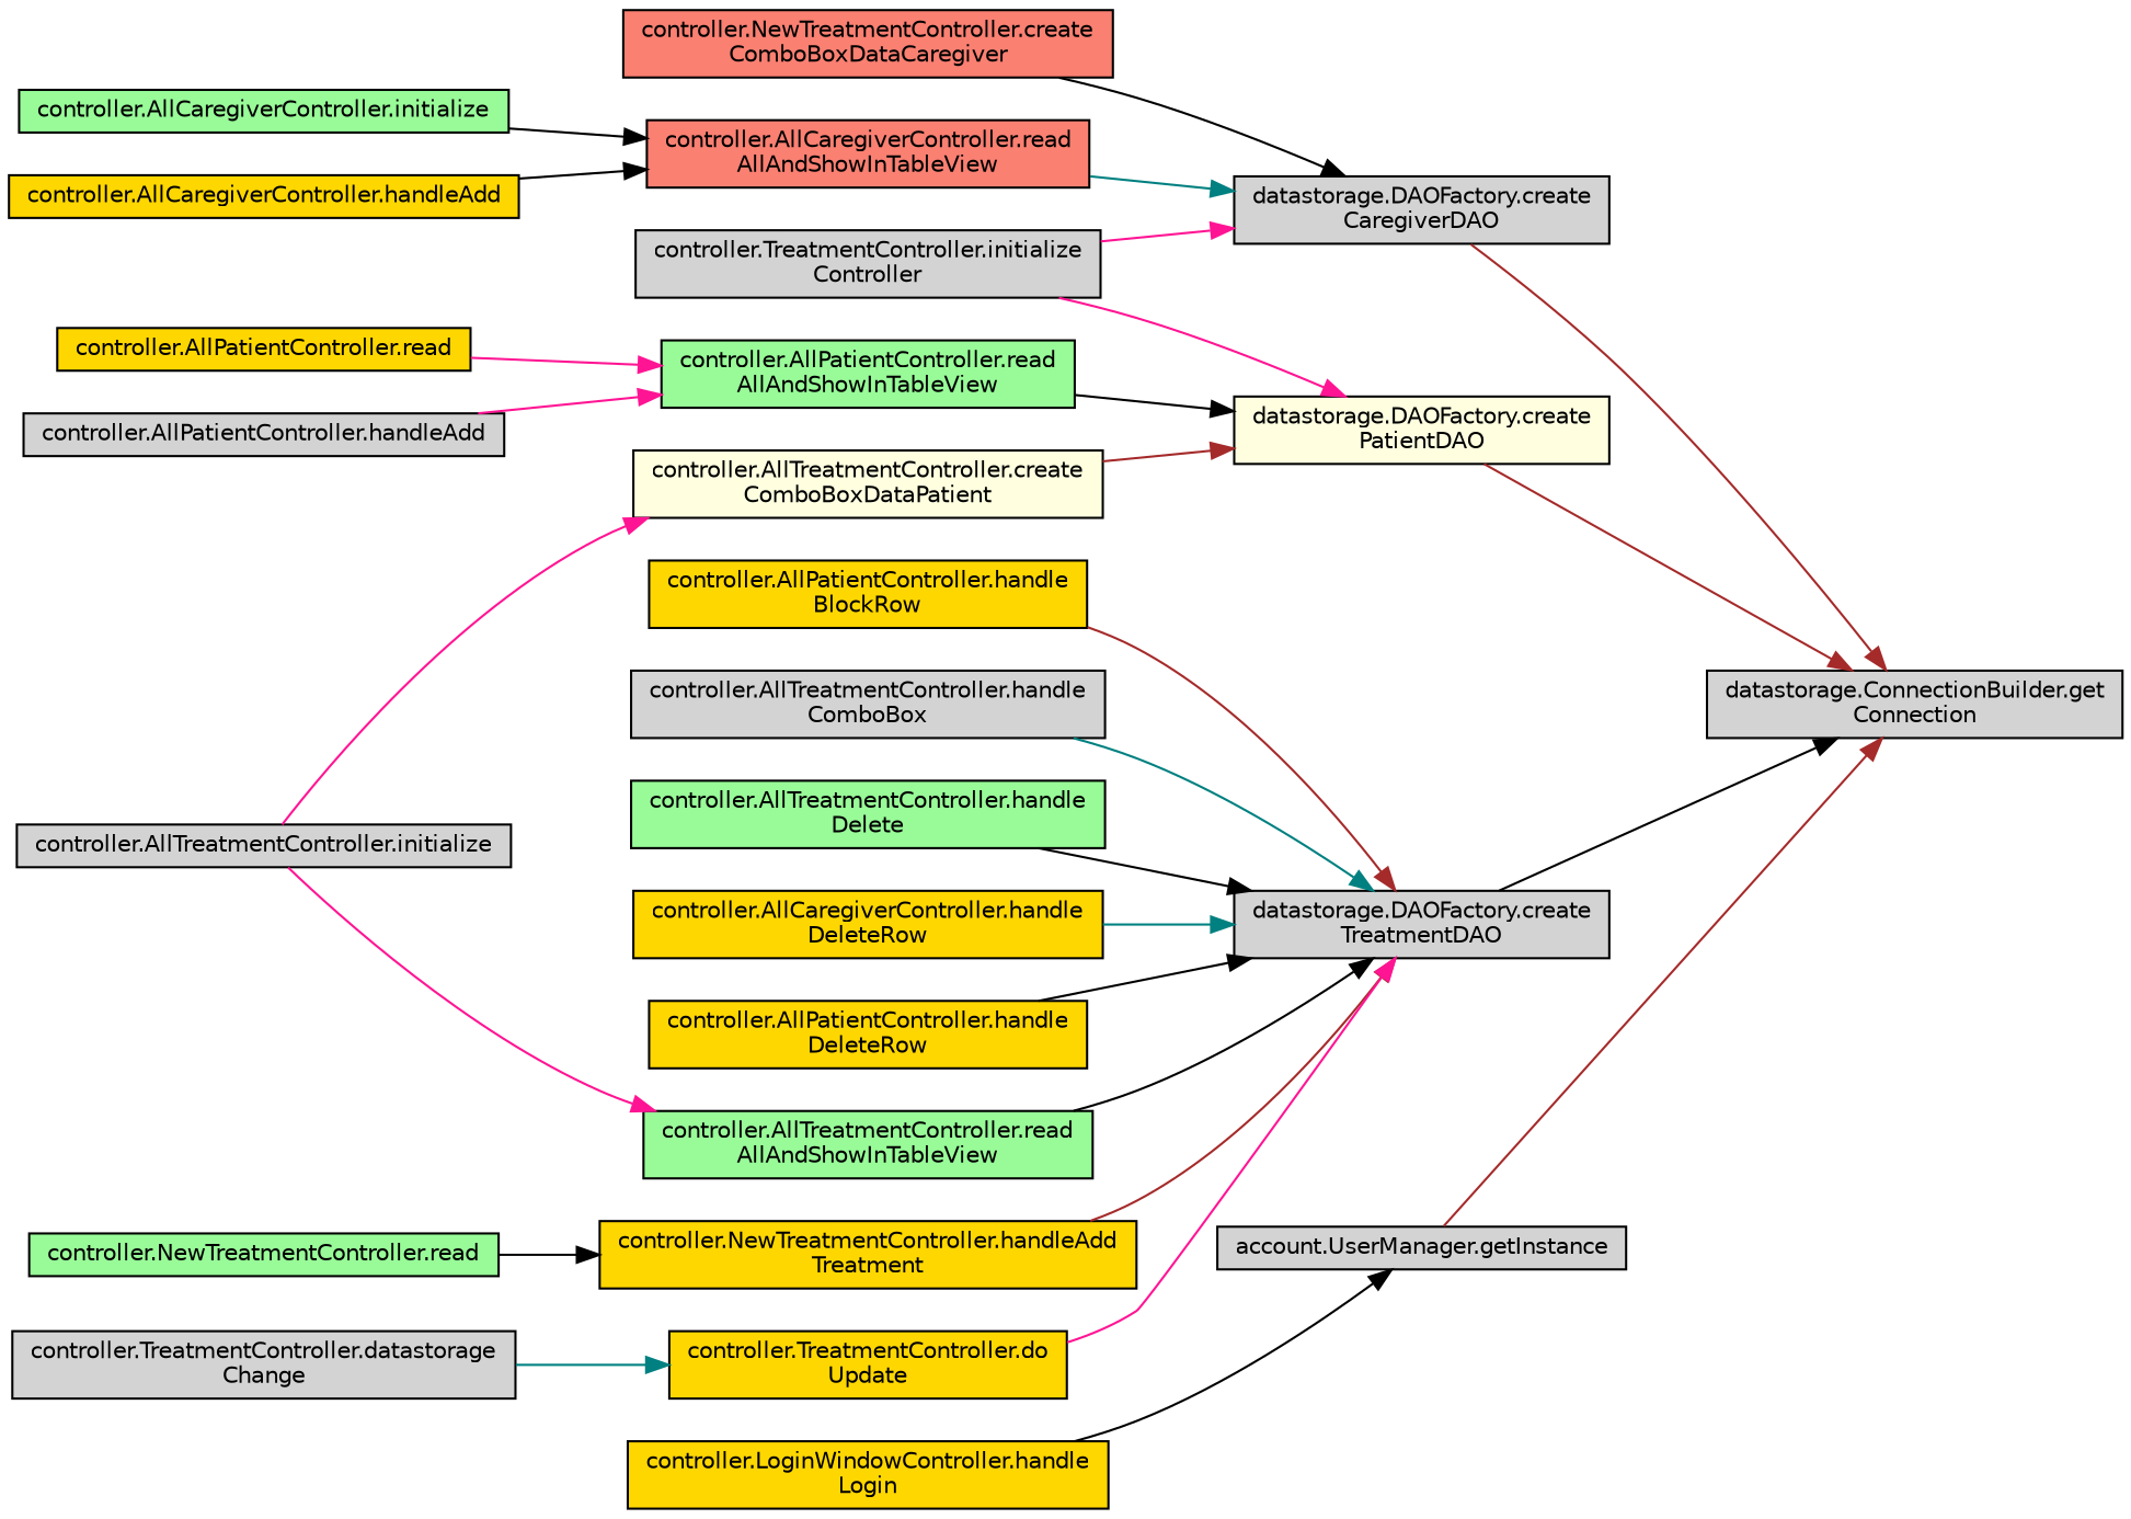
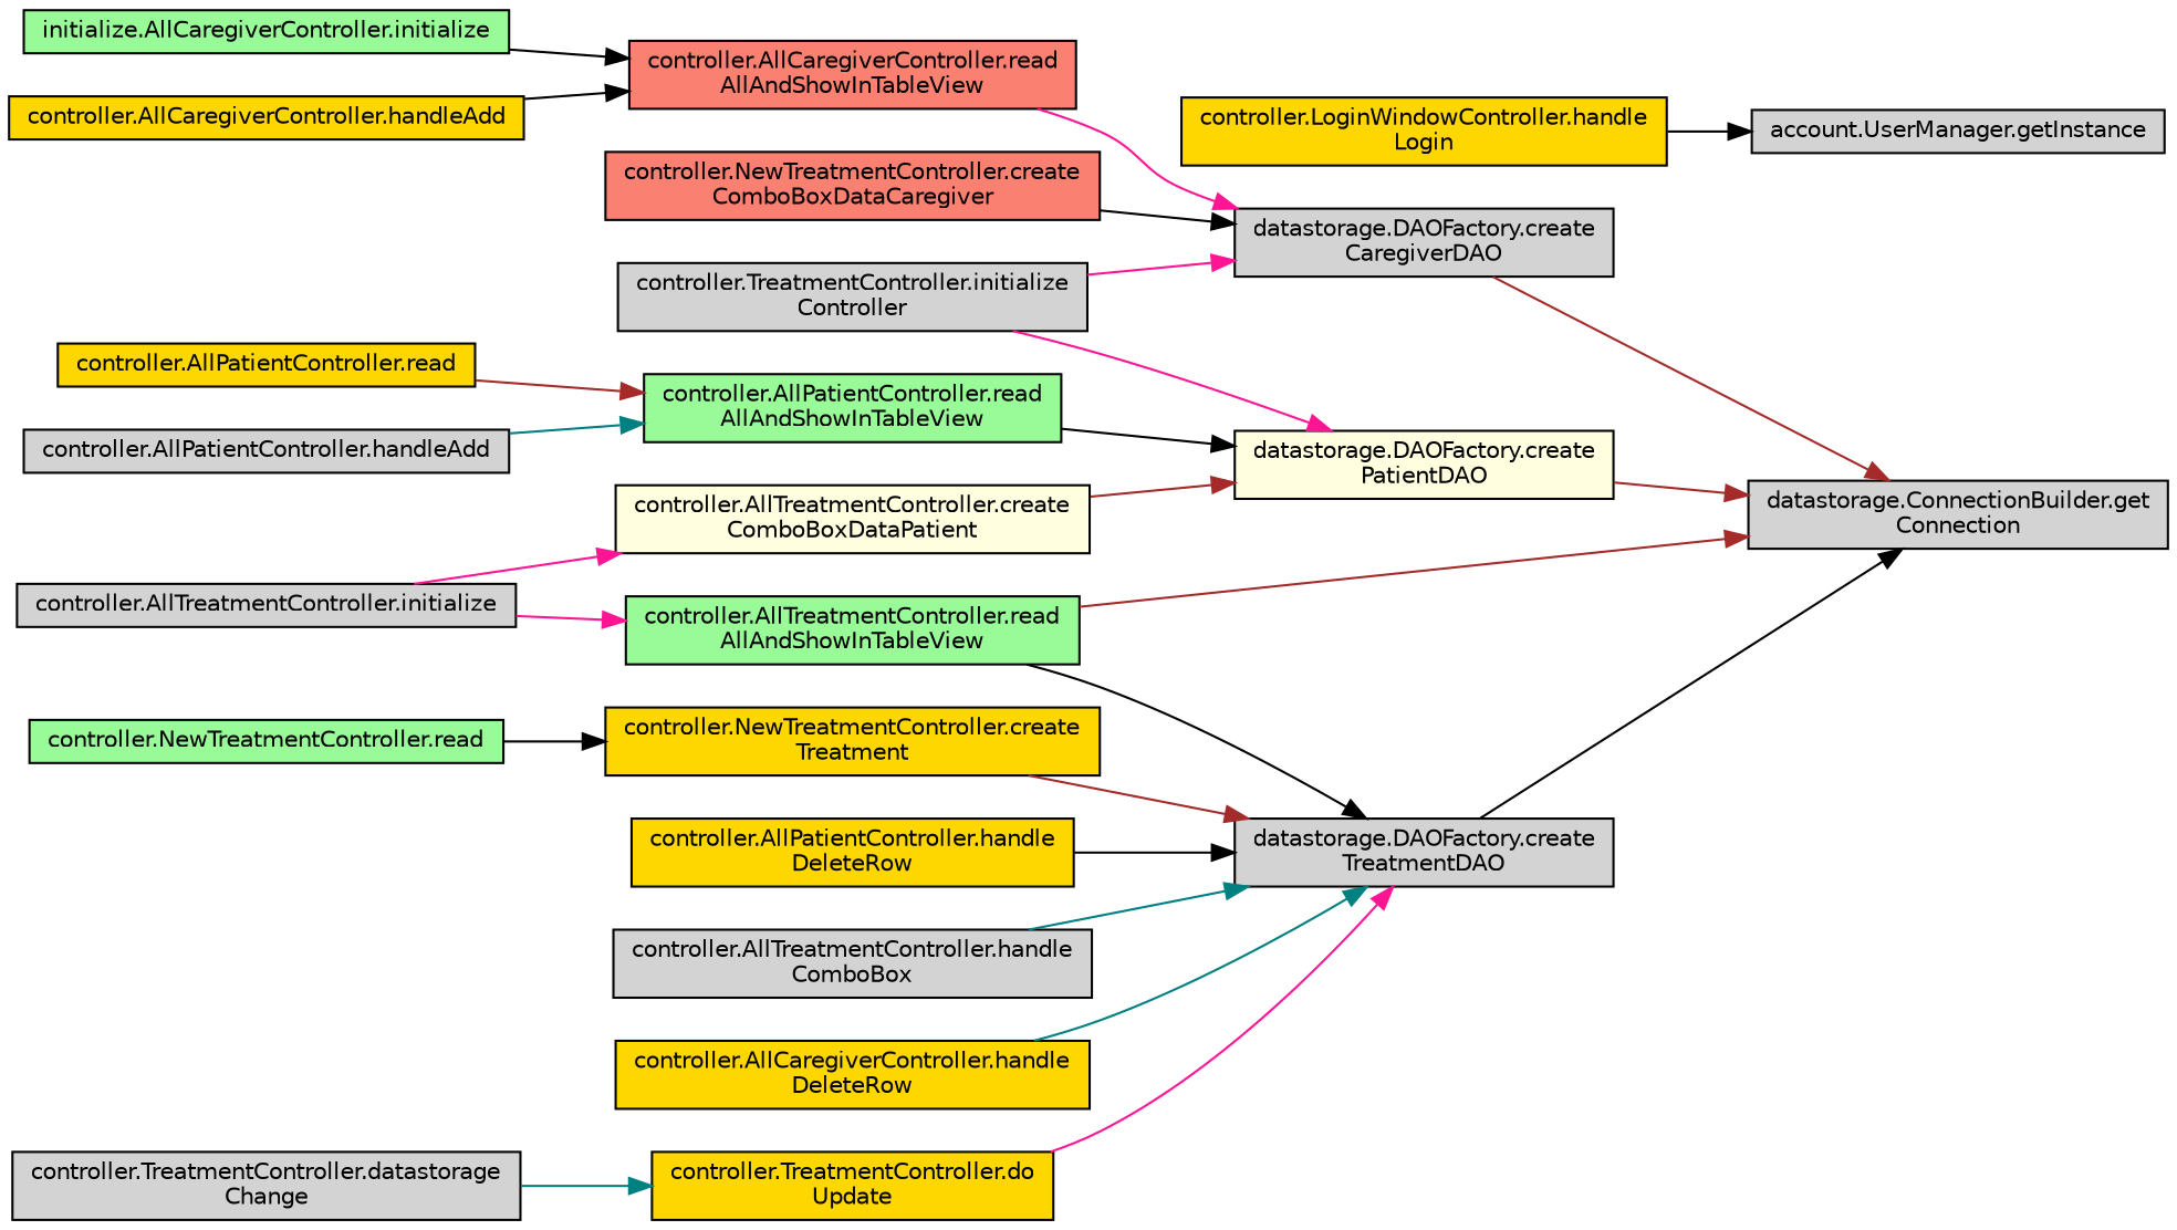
  digraph {
    rankdir=RL
    node [color=black fillcolor=lightgrey fontname=Helvetica fontsize=10 shape=record style=filled]
    edge [color=black dir=back fontname=Helvetica fontsize=10 labelfontname=Helvetica labelfontsize=10 style=solid]
    n1 [fontcolor=black height=0.2 label="datastorage.ConnectionBuilder.get\lConnection" width=0.4]
    n2 [height=0.2 label="datastorage.DAOFactory.create\lCaregiverDAO" width=0.4]
    n3 [fillcolor=lightyellow height=0.2 label="datastorage.DAOFactory.create\lPatientDAO" width=0.4]
    n4 [height=0.2 label="datastorage.DAOFactory.create\lTreatmentDAO" width=0.4]
    n5 [height=0.2 label="account.UserManager.getInstance" width=0.4]
    n6 [fillcolor=salmon height=0.2 label="controller.NewTreatmentController.create\lComboBoxDataCaregiver" width=0.4]
    n7 [height=0.2 label="controller.TreatmentController.initialize\lController" width=0.4]
    n8 [fillcolor=salmon height=0.2 label="controller.AllCaregiverController.read\lAllAndShowInTableView" width=0.4]
    n9 [fillcolor=lightyellow height=0.2 label="controller.AllTreatmentController.create\lComboBoxDataPatient" width=0.4]
    n10 [fillcolor=palegreen height=0.2 label="controller.AllPatientController.read\lAllAndShowInTableView" width=0.4]
-   n11 [fillcolor=gold height=0.2 label="controller.NewTreatmentController.handleAdd\lTreatment" width=0.4]
+   n11 [fillcolor=gold height=0.2 label="controller.NewTreatmentController.create\lTreatment" width=0.4]
    n12 [fillcolor=gold height=0.2 label="controller.TreatmentController.do\lUpdate" width=0.4]
-   n13 [fillcolor=gold height=0.2 label="controller.AllPatientController.handle\lBlockRow" width=0.4]
    n14 [height=0.2 label="controller.AllTreatmentController.handle\lComboBox" width=0.4]
-   n15 [fillcolor=palegreen height=0.2 label="controller.AllTreatmentController.handle\lDelete" width=0.4]
    n16 [fillcolor=gold height=0.2 label="controller.AllCaregiverController.handle\lDeleteRow" width=0.4]
    n17 [fillcolor=gold height=0.2 label="controller.AllPatientController.handle\lDeleteRow" width=0.4]
    n18 [fillcolor=palegreen height=0.2 label="controller.AllTreatmentController.read\lAllAndShowInTableView" width=0.4]
    n19 [fillcolor=gold height=0.2 label="controller.LoginWindowController.handle\lLogin" width=0.4]
    n20 [fillcolor=gold height=0.2 label="controller.AllCaregiverController.handleAdd" width=0.4]
-   n21 [fillcolor=palegreen height=0.2 label="controller.AllCaregiverController.initialize" width=0.4]
+   n21 [fillcolor=palegreen height=0.2 label="initialize.AllCaregiverController.initialize" width=0.4]
    n22 [height=0.2 label="controller.AllTreatmentController.initialize" width=0.4]
    n23 [height=0.2 label="controller.AllPatientController.handleAdd" width=0.4]
    n24 [fillcolor=gold height=0.2 label="controller.AllPatientController.read" width=0.4]
    n25 [fillcolor=palegreen height=0.2 label="controller.NewTreatmentController.read" width=0.4]
    n26 [height=0.2 label="controller.TreatmentController.datastorage\lChange" width=0.4]
    n1 -> n2 [color=brown]
    n1 -> n3 [color=brown]
    n1 -> n4
-   n1 -> n5 [color=brown]
+   n1 -> n18 [color=brown]
    n2 -> n6
    n2 -> n7 [color=deeppink]
-   n2 -> n8 [color=teal]
+   n2 -> n8 [color=deeppink]
    n3 -> n7 [color=deeppink]
    n3 -> n9 [color=brown]
    n3 -> n10
    n4 -> n11 [color=brown]
    n4 -> n12 [color=deeppink]
-   n4 -> n13 [color=brown]
    n4 -> n14 [color=teal]
-   n4 -> n15
    n4 -> n16 [color=teal]
    n4 -> n17
    n4 -> n18
    n5 -> n19
    n8 -> n20
    n8 -> n21
    n9 -> n22 [color=deeppink]
-   n10 -> n23 [color=deeppink]
-   n10 -> n24 [color=deeppink]
+   n10 -> n23 [color=teal]
+   n10 -> n24 [color=brown]
    n11 -> n25
    n12 -> n26 [color=teal]
    n18 -> n22 [color=deeppink]
  }
